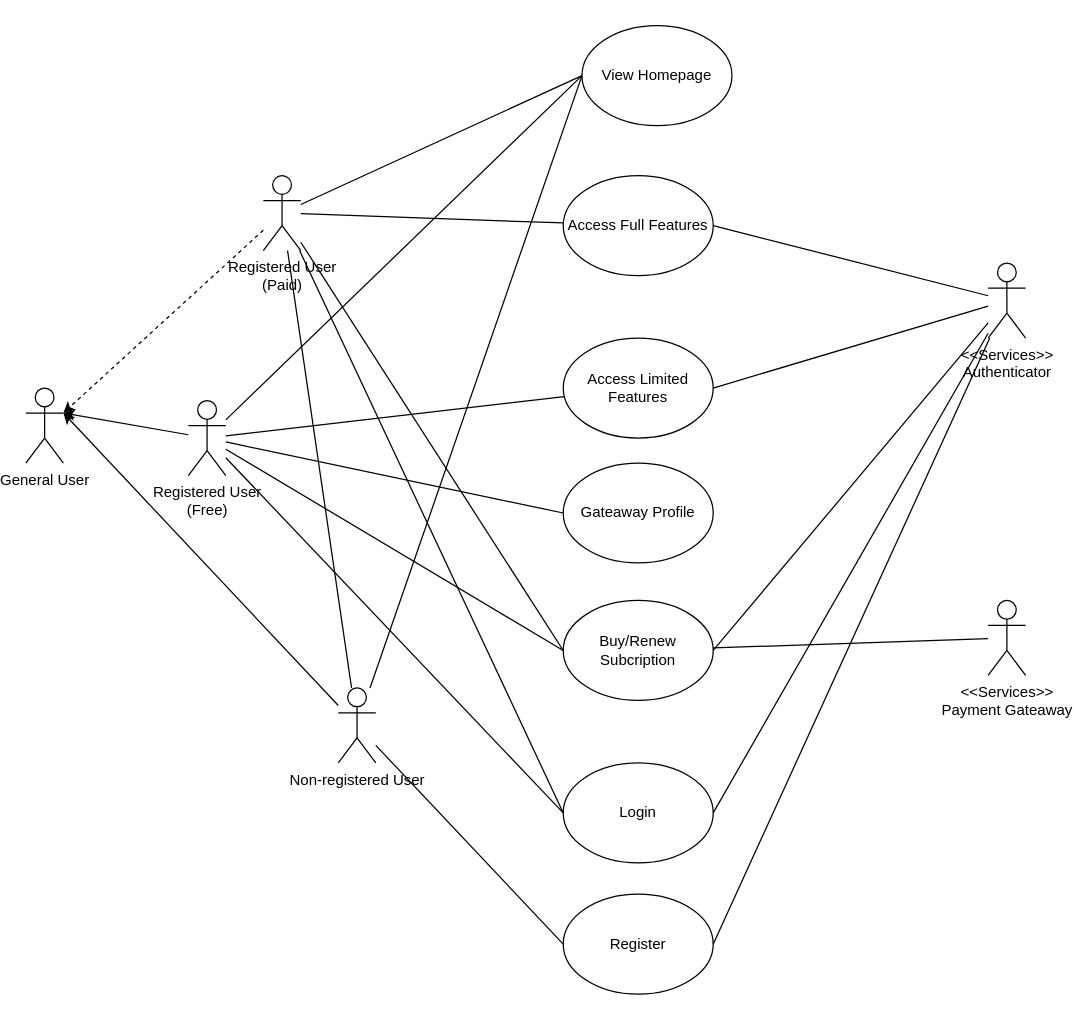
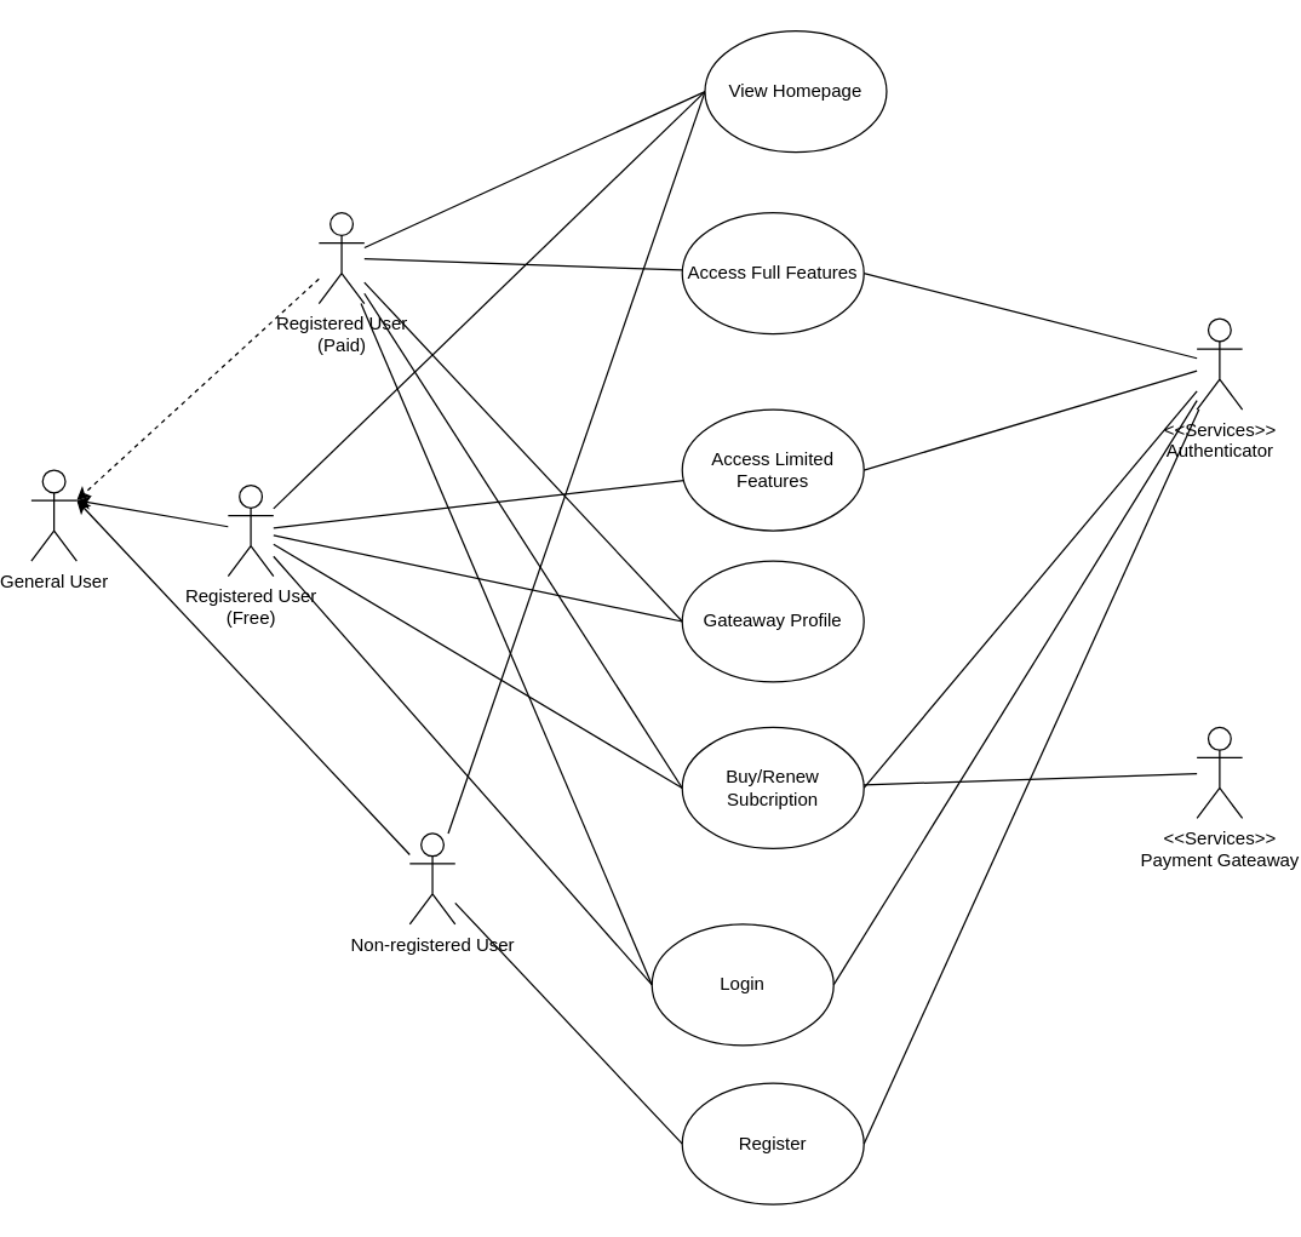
  <mxCell id="0" />
  <mxCell id="1" parent="0" />
  <mxCell id="2" value="General User" style="shape=umlActor;verticalLabelPosition=bottom;verticalAlign=top;html=1;" vertex="1" parent="1"><mxGeometry x="20" y="310" width="30" height="60" as="geometry" /></mxCell>
  <mxCell id="3" style="rounded=0;orthogonalLoop=1;jettySize=auto;html=1;entryX=0;entryY=0.5;entryDx=0;entryDy=0;endArrow=none;endFill=0;" edge="1" parent="1" source="8" target="13"><mxGeometry relative="1" as="geometry" /></mxCell>
  <mxCell id="4" style="rounded=0;orthogonalLoop=1;jettySize=auto;html=1;entryX=0;entryY=0.5;entryDx=0;entryDy=0;endArrow=none;endFill=0;" edge="1" parent="1" source="8" target="14"><mxGeometry relative="1" as="geometry" /></mxCell>
  <mxCell id="5" style="rounded=0;orthogonalLoop=1;jettySize=auto;html=1;entryX=0;entryY=0.5;entryDx=0;entryDy=0;endArrow=none;endFill=0;" edge="1" parent="1" source="8" target="32"><mxGeometry relative="1" as="geometry" /></mxCell>
  <mxCell id="6" style="rounded=0;orthogonalLoop=1;jettySize=auto;html=1;endArrow=none;endFill=0;" edge="1" parent="1" source="8" target="31"><mxGeometry relative="1" as="geometry" /></mxCell>
  <mxCell id="7" style="rounded=0;orthogonalLoop=1;jettySize=auto;html=1;entryX=0;entryY=0.5;entryDx=0;entryDy=0;endArrow=none;endFill=0;" edge="1" parent="1" source="8" target="33"><mxGeometry relative="1" as="geometry" /></mxCell>
  <mxCell id="8" value="Registered User&lt;br&gt;(Free)" style="shape=umlActor;verticalLabelPosition=bottom;verticalAlign=top;html=1;" vertex="1" parent="1"><mxGeometry x="150" y="320" width="30" height="60" as="geometry" /></mxCell>
  <mxCell id="9" style="rounded=0;orthogonalLoop=1;jettySize=auto;html=1;entryX=0;entryY=0.5;entryDx=0;entryDy=0;endArrow=none;endFill=0;" edge="1" parent="1" source="11" target="13"><mxGeometry relative="1" as="geometry" /></mxCell>
  <mxCell id="10" style="rounded=0;orthogonalLoop=1;jettySize=auto;html=1;entryX=0;entryY=0.5;entryDx=0;entryDy=0;endArrow=none;endFill=0;" edge="1" parent="1" source="11" target="12"><mxGeometry relative="1" as="geometry" /></mxCell>
  <mxCell id="11" value="Non-registered User" style="shape=umlActor;verticalLabelPosition=bottom;verticalAlign=top;html=1;" vertex="1" parent="1"><mxGeometry x="270" y="550" width="30" height="60" as="geometry" /></mxCell>
  <mxCell id="12" value="Register" style="ellipse;whiteSpace=wrap;html=1;" vertex="1" parent="1"><mxGeometry x="450" y="715" width="120" height="80" as="geometry" /></mxCell>
  <mxCell id="13" value="View Homepage" style="ellipse;whiteSpace=wrap;html=1;" vertex="1" parent="1"><mxGeometry x="465" y="20" width="120" height="80" as="geometry" /></mxCell>
- <mxCell id="14" value="Login" style="ellipse;whiteSpace=wrap;html=1;" vertex="1" parent="1"><mxGeometry x="450" y="610" width="120" height="80" as="geometry" /></mxCell>
+ <mxCell id="14" value="Login" style="ellipse;whiteSpace=wrap;html=1;" vertex="1" parent="1"><mxGeometry x="430" y="610" width="120" height="80" as="geometry" /></mxCell>
  <mxCell id="15" style="rounded=0;orthogonalLoop=1;jettySize=auto;html=1;entryX=1;entryY=0.5;entryDx=0;entryDy=0;endArrow=none;endFill=0;" edge="1" parent="1" source="20" target="12"><mxGeometry relative="1" as="geometry" /></mxCell>
  <mxCell id="16" style="rounded=0;orthogonalLoop=1;jettySize=auto;html=1;entryX=1;entryY=0.5;entryDx=0;entryDy=0;endArrow=none;endFill=0;" edge="1" parent="1" source="20" target="14"><mxGeometry relative="1" as="geometry" /></mxCell>
  <mxCell id="17" style="rounded=0;orthogonalLoop=1;jettySize=auto;html=1;entryX=1;entryY=0.5;entryDx=0;entryDy=0;endArrow=none;endFill=0;" edge="1" parent="1" source="20" target="30"><mxGeometry relative="1" as="geometry" /></mxCell>
  <mxCell id="18" style="rounded=0;orthogonalLoop=1;jettySize=auto;html=1;entryX=1;entryY=0.5;entryDx=0;entryDy=0;endArrow=none;endFill=0;" edge="1" parent="1" source="20" target="31"><mxGeometry relative="1" as="geometry" /></mxCell>
  <mxCell id="19" style="rounded=0;orthogonalLoop=1;jettySize=auto;html=1;entryX=1;entryY=0.5;entryDx=0;entryDy=0;endArrow=none;endFill=0;" edge="1" parent="1" source="20" target="32"><mxGeometry relative="1" as="geometry" /></mxCell>
  <mxCell id="20" value="&amp;lt;&amp;lt;Services&amp;gt;&amp;gt;&lt;br&gt;Authenticator" style="shape=umlActor;verticalLabelPosition=bottom;verticalAlign=top;html=1;" vertex="1" parent="1"><mxGeometry x="790" y="210" width="30" height="60" as="geometry" /></mxCell>
  <mxCell id="21" style="rounded=0;orthogonalLoop=1;jettySize=auto;html=1;entryX=0;entryY=0.5;entryDx=0;entryDy=0;endArrow=none;endFill=0;" edge="1" parent="1" source="25" target="13"><mxGeometry relative="1" as="geometry" /></mxCell>
  <mxCell id="22" style="rounded=0;orthogonalLoop=1;jettySize=auto;html=1;endArrow=none;endFill=0;" edge="1" parent="1" source="25" target="30"><mxGeometry relative="1" as="geometry" /></mxCell>
  <mxCell id="23" style="rounded=0;orthogonalLoop=1;jettySize=auto;html=1;entryX=0;entryY=0.5;entryDx=0;entryDy=0;endArrow=none;endFill=0;" edge="1" parent="1" source="25" target="32"><mxGeometry relative="1" as="geometry" /></mxCell>
- <mxCell id="24" style="rounded=0;orthogonalLoop=1;jettySize=auto;html=1;endArrow=none;endFill=0;" edge="1" parent="1" source="25" target="11"><mxGeometry relative="1" as="geometry" /></mxCell>
+ <mxCell id="24" style="rounded=0;orthogonalLoop=1;jettySize=auto;html=1;entryX=0;entryY=0.5;entryDx=0;entryDy=0;endArrow=none;endFill=0;" edge="1" parent="1" source="25" target="33"><mxGeometry relative="1" as="geometry" /></mxCell>
  <mxCell id="25" value="Registered User&lt;br&gt;(Paid)" style="shape=umlActor;verticalLabelPosition=bottom;verticalAlign=top;html=1;" vertex="1" parent="1"><mxGeometry x="210" y="140" width="30" height="60" as="geometry" /></mxCell>
  <mxCell id="26" style="rounded=0;orthogonalLoop=1;jettySize=auto;html=1;entryX=0;entryY=0.5;entryDx=0;entryDy=0;endArrow=none;endFill=0;" edge="1" parent="1" source="25" target="14"><mxGeometry relative="1" as="geometry" /></mxCell>
  <mxCell id="27" style="rounded=0;orthogonalLoop=1;jettySize=auto;html=1;entryX=1;entryY=0.333;entryDx=0;entryDy=0;entryPerimeter=0;dashed=1;" edge="1" parent="1" source="25" target="2"><mxGeometry relative="1" as="geometry" /></mxCell>
  <mxCell id="28" style="rounded=0;orthogonalLoop=1;jettySize=auto;html=1;entryX=1;entryY=0.333;entryDx=0;entryDy=0;entryPerimeter=0;" edge="1" parent="1" source="8" target="2"><mxGeometry relative="1" as="geometry" /></mxCell>
  <mxCell id="29" style="rounded=0;orthogonalLoop=1;jettySize=auto;html=1;entryX=1;entryY=0.333;entryDx=0;entryDy=0;entryPerimeter=0;" edge="1" parent="1" source="11" target="2"><mxGeometry relative="1" as="geometry" /></mxCell>
  <mxCell id="30" value="Access Full Features" style="ellipse;whiteSpace=wrap;html=1;" vertex="1" parent="1"><mxGeometry x="450" y="140" width="120" height="80" as="geometry" /></mxCell>
  <mxCell id="31" value="Access Limited Features" style="ellipse;whiteSpace=wrap;html=1;" vertex="1" parent="1"><mxGeometry x="450" y="270" width="120" height="80" as="geometry" /></mxCell>
  <mxCell id="32" value="Buy/Renew Subcription" style="ellipse;whiteSpace=wrap;html=1;" vertex="1" parent="1"><mxGeometry x="450" y="480" width="120" height="80" as="geometry" /></mxCell>
  <mxCell id="33" value="Gateaway Profile" style="ellipse;whiteSpace=wrap;html=1;" vertex="1" parent="1"><mxGeometry x="450" y="370" width="120" height="80" as="geometry" /></mxCell>
  <mxCell id="34" style="rounded=0;orthogonalLoop=1;jettySize=auto;html=1;endArrow=none;endFill=0;" edge="1" parent="1" source="35" target="32"><mxGeometry relative="1" as="geometry" /></mxCell>
  <mxCell id="35" value="&amp;lt;&amp;lt;Services&amp;gt;&amp;gt;&lt;br&gt;Payment Gateaway" style="shape=umlActor;verticalLabelPosition=bottom;verticalAlign=top;html=1;" vertex="1" parent="1"><mxGeometry x="790" y="480" width="30" height="60" as="geometry" /></mxCell>
